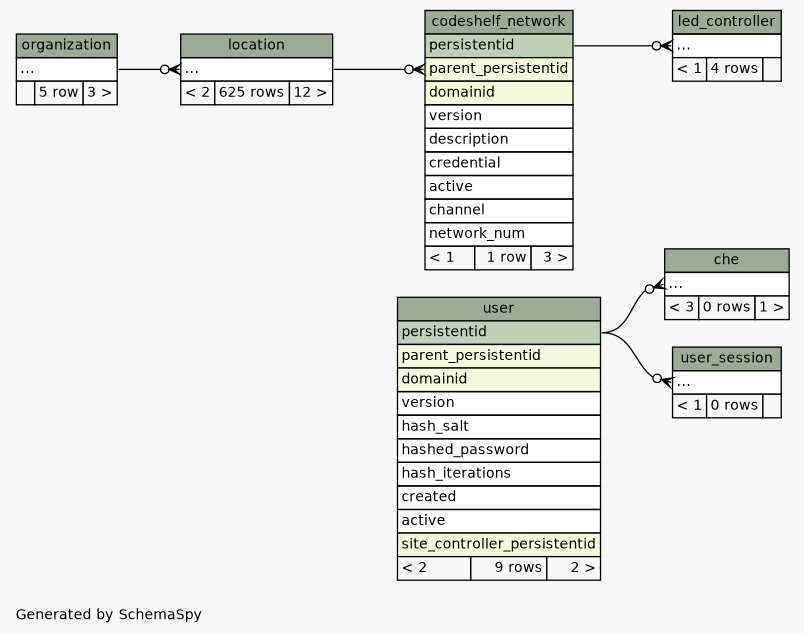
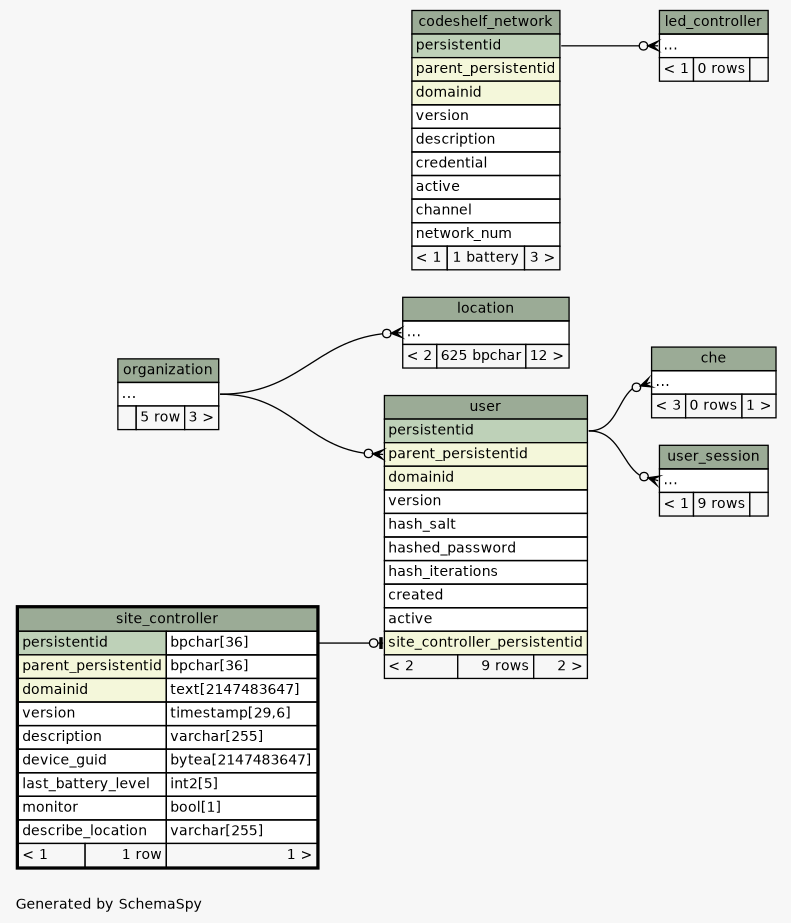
  digraph {
    bgcolor="#f7f7f7"
    fontname=Helvetica
    fontsize=11
    label="\nGenerated by SchemaSpy"
    labeljust=l
    nodesep=0.18
    rankdir=RL
    ranksep=0.46
    node [fontname=Helvetica fontsize=11 shape=plaintext]
    edge [arrowhead=none arrowsize=0.8 arrowtail=crowodot dir=back headport="persistentid:e" tailport="elipses:w"]
    n1 [label=<     <TABLE BORDER="0" CELLBORDER="1" CELLSPACING="0" BGCOLOR="#ffffff">       <TR><TD COLSPAN="3" BGCOLOR="#9bab96" ALIGN="CENTER">che</TD></TR>       <TR><TD PORT="elipses" COLSPAN="3" ALIGN="LEFT">...</TD></TR>       <TR><TD ALIGN="LEFT" BGCOLOR="#f7f7f7">&lt; 3</TD><TD ALIGN="RIGHT" BGCOLOR="#f7f7f7">0 rows</TD><TD ALIGN="RIGHT" BGCOLOR="#f7f7f7">1 &gt;</TD></TR>     </TABLE>>]
    n2 [label=<     <TABLE BORDER="0" CELLBORDER="1" CELLSPACING="0" BGCOLOR="#ffffff">       <TR><TD COLSPAN="3" BGCOLOR="#9bab96" ALIGN="CENTER">user</TD></TR>       <TR><TD PORT="persistentid" COLSPAN="3" BGCOLOR="#bed1b8" ALIGN="LEFT">persistentid</TD></TR>       <TR><TD PORT="parent_persistentid" COLSPAN="3" BGCOLOR="#f4f7da" ALIGN="LEFT">parent_persistentid</TD></TR>       <TR><TD PORT="domainid" COLSPAN="3" BGCOLOR="#f4f7da" ALIGN="LEFT">domainid</TD></TR>       <TR><TD PORT="version" COLSPAN="3" ALIGN="LEFT">version</TD></TR>       <TR><TD PORT="hash_salt" COLSPAN="3" ALIGN="LEFT">hash_salt</TD></TR>       <TR><TD PORT="hashed_password" COLSPAN="3" ALIGN="LEFT">hashed_password</TD></TR>       <TR><TD PORT="hash_iterations" COLSPAN="3" ALIGN="LEFT">hash_iterations</TD></TR>       <TR><TD PORT="created" COLSPAN="3" ALIGN="LEFT">created</TD></TR>       <TR><TD PORT="active" COLSPAN="3" ALIGN="LEFT">active</TD></TR>       <TR><TD PORT="site_controller_persistentid" COLSPAN="3" BGCOLOR="#f4f7da" ALIGN="LEFT">site_controller_persistentid</TD></TR>       <TR><TD ALIGN="LEFT" BGCOLOR="#f7f7f7">&lt; 2</TD><TD ALIGN="RIGHT" BGCOLOR="#f7f7f7">9 rows</TD><TD ALIGN="RIGHT" BGCOLOR="#f7f7f7">2 &gt;</TD></TR>     </TABLE>>]
    n3 [label=<     <TABLE BORDER="0" CELLBORDER="1" CELLSPACING="0" BGCOLOR="#ffffff">       <TR><TD COLSPAN="3" BGCOLOR="#9bab96" ALIGN="CENTER">organization</TD></TR>       <TR><TD PORT="elipses" COLSPAN="3" ALIGN="LEFT">...</TD></TR>       <TR><TD ALIGN="LEFT" BGCOLOR="#f7f7f7">  </TD><TD ALIGN="RIGHT" BGCOLOR="#f7f7f7">5 row</TD><TD ALIGN="RIGHT" BGCOLOR="#f7f7f7">3 &gt;</TD></TR>     </TABLE>>]
-   n5 [label=<     <TABLE BORDER="0" CELLBORDER="1" CELLSPACING="0" BGCOLOR="#ffffff">       <TR><TD COLSPAN="3" BGCOLOR="#9bab96" ALIGN="CENTER">codeshelf_network</TD></TR>       <TR><TD PORT="persistentid" COLSPAN="3" BGCOLOR="#bed1b8" ALIGN="LEFT">persistentid</TD></TR>       <TR><TD PORT="parent_persistentid" COLSPAN="3" BGCOLOR="#f4f7da" ALIGN="LEFT">parent_persistentid</TD></TR>       <TR><TD PORT="domainid" COLSPAN="3" BGCOLOR="#f4f7da" ALIGN="LEFT">domainid</TD></TR>       <TR><TD PORT="version" COLSPAN="3" ALIGN="LEFT">version</TD></TR>       <TR><TD PORT="description" COLSPAN="3" ALIGN="LEFT">description</TD></TR>       <TR><TD PORT="credential" COLSPAN="3" ALIGN="LEFT">credential</TD></TR>       <TR><TD PORT="active" COLSPAN="3" ALIGN="LEFT">active</TD></TR>       <TR><TD PORT="channel" COLSPAN="3" ALIGN="LEFT">channel</TD></TR>       <TR><TD PORT="network_num" COLSPAN="3" ALIGN="LEFT">network_num</TD></TR>       <TR><TD ALIGN="LEFT" BGCOLOR="#f7f7f7">&lt; 1</TD><TD ALIGN="RIGHT" BGCOLOR="#f7f7f7">1 row</TD><TD ALIGN="RIGHT" BGCOLOR="#f7f7f7">3 &gt;</TD></TR>     </TABLE>>]
-   n6 [label=<     <TABLE BORDER="0" CELLBORDER="1" CELLSPACING="0" BGCOLOR="#ffffff">       <TR><TD COLSPAN="3" BGCOLOR="#9bab96" ALIGN="CENTER">location</TD></TR>       <TR><TD PORT="elipses" COLSPAN="3" ALIGN="LEFT">...</TD></TR>       <TR><TD ALIGN="LEFT" BGCOLOR="#f7f7f7">&lt; 2</TD><TD ALIGN="RIGHT" BGCOLOR="#f7f7f7">625 rows</TD><TD ALIGN="RIGHT" BGCOLOR="#f7f7f7">12 &gt;</TD></TR>     </TABLE>>]
-   n7 [label=<     <TABLE BORDER="0" CELLBORDER="1" CELLSPACING="0" BGCOLOR="#ffffff">       <TR><TD COLSPAN="3" BGCOLOR="#9bab96" ALIGN="CENTER">led_controller</TD></TR>       <TR><TD PORT="elipses" COLSPAN="3" ALIGN="LEFT">...</TD></TR>       <TR><TD ALIGN="LEFT" BGCOLOR="#f7f7f7">&lt; 1</TD><TD ALIGN="RIGHT" BGCOLOR="#f7f7f7">4 rows</TD><TD ALIGN="RIGHT" BGCOLOR="#f7f7f7">  </TD></TR>     </TABLE>>]
-   n8 [label=<     <TABLE BORDER="0" CELLBORDER="1" CELLSPACING="0" BGCOLOR="#ffffff">       <TR><TD COLSPAN="3" BGCOLOR="#9bab96" ALIGN="CENTER">user_session</TD></TR>       <TR><TD PORT="elipses" COLSPAN="3" ALIGN="LEFT">...</TD></TR>       <TR><TD ALIGN="LEFT" BGCOLOR="#f7f7f7">&lt; 1</TD><TD ALIGN="RIGHT" BGCOLOR="#f7f7f7">0 rows</TD><TD ALIGN="RIGHT" BGCOLOR="#f7f7f7">  </TD></TR>     </TABLE>>]
+   n4 [label=<     <TABLE BORDER="2" CELLBORDER="1" CELLSPACING="0" BGCOLOR="#ffffff">       <TR><TD COLSPAN="3" BGCOLOR="#9bab96" ALIGN="CENTER">site_controller</TD></TR>       <TR><TD PORT="persistentid" COLSPAN="2" BGCOLOR="#bed1b8" ALIGN="LEFT">persistentid</TD><TD PORT="persistentid.type" ALIGN="LEFT">bpchar[36]</TD></TR>       <TR><TD PORT="parent_persistentid" COLSPAN="2" BGCOLOR="#f4f7da" ALIGN="LEFT">parent_persistentid</TD><TD PORT="parent_persistentid.type" ALIGN="LEFT">bpchar[36]</TD></TR>       <TR><TD PORT="domainid" COLSPAN="2" BGCOLOR="#f4f7da" ALIGN="LEFT">domainid</TD><TD PORT="domainid.type" ALIGN="LEFT">text[2147483647]</TD></TR>       <TR><TD PORT="version" COLSPAN="2" ALIGN="LEFT">version</TD><TD PORT="version.type" ALIGN="LEFT">timestamp[29,6]</TD></TR>       <TR><TD PORT="description" COLSPAN="2" ALIGN="LEFT">description</TD><TD PORT="description.type" ALIGN="LEFT">varchar[255]</TD></TR>       <TR><TD PORT="device_guid" COLSPAN="2" ALIGN="LEFT">device_guid</TD><TD PORT="device_guid.type" ALIGN="LEFT">bytea[2147483647]</TD></TR>       <TR><TD PORT="last_battery_level" COLSPAN="2" ALIGN="LEFT">last_battery_level</TD><TD PORT="last_battery_level.type" ALIGN="LEFT">int2[5]</TD></TR>       <TR><TD PORT="monitor" COLSPAN="2" ALIGN="LEFT">monitor</TD><TD PORT="monitor.type" ALIGN="LEFT">bool[1]</TD></TR>       <TR><TD PORT="describe_location" COLSPAN="2" ALIGN="LEFT">describe_location</TD><TD PORT="describe_location.type" ALIGN="LEFT">varchar[255]</TD></TR>       <TR><TD ALIGN="LEFT" BGCOLOR="#f7f7f7">&lt; 1</TD><TD ALIGN="RIGHT" BGCOLOR="#f7f7f7">1 row</TD><TD ALIGN="RIGHT" BGCOLOR="#f7f7f7">1 &gt;</TD></TR>     </TABLE>>]
+   n5 [label=<     <TABLE BORDER="0" CELLBORDER="1" CELLSPACING="0" BGCOLOR="#ffffff">       <TR><TD COLSPAN="3" BGCOLOR="#9bab96" ALIGN="CENTER">codeshelf_network</TD></TR>       <TR><TD PORT="persistentid" COLSPAN="3" BGCOLOR="#bed1b8" ALIGN="LEFT">persistentid</TD></TR>       <TR><TD PORT="parent_persistentid" COLSPAN="3" BGCOLOR="#f4f7da" ALIGN="LEFT">parent_persistentid</TD></TR>       <TR><TD PORT="domainid" COLSPAN="3" BGCOLOR="#f4f7da" ALIGN="LEFT">domainid</TD></TR>       <TR><TD PORT="version" COLSPAN="3" ALIGN="LEFT">version</TD></TR>       <TR><TD PORT="description" COLSPAN="3" ALIGN="LEFT">description</TD></TR>       <TR><TD PORT="credential" COLSPAN="3" ALIGN="LEFT">credential</TD></TR>       <TR><TD PORT="active" COLSPAN="3" ALIGN="LEFT">active</TD></TR>       <TR><TD PORT="channel" COLSPAN="3" ALIGN="LEFT">channel</TD></TR>       <TR><TD PORT="network_num" COLSPAN="3" ALIGN="LEFT">network_num</TD></TR>       <TR><TD ALIGN="LEFT" BGCOLOR="#f7f7f7">&lt; 1</TD><TD ALIGN="RIGHT" BGCOLOR="#f7f7f7">1 battery</TD><TD ALIGN="RIGHT" BGCOLOR="#f7f7f7">3 &gt;</TD></TR>     </TABLE>>]
+   n6 [label=<     <TABLE BORDER="0" CELLBORDER="1" CELLSPACING="0" BGCOLOR="#ffffff">       <TR><TD COLSPAN="3" BGCOLOR="#9bab96" ALIGN="CENTER">location</TD></TR>       <TR><TD PORT="elipses" COLSPAN="3" ALIGN="LEFT">...</TD></TR>       <TR><TD ALIGN="LEFT" BGCOLOR="#f7f7f7">&lt; 2</TD><TD ALIGN="RIGHT" BGCOLOR="#f7f7f7">625 bpchar</TD><TD ALIGN="RIGHT" BGCOLOR="#f7f7f7">12 &gt;</TD></TR>     </TABLE>>]
+   n7 [label=<     <TABLE BORDER="0" CELLBORDER="1" CELLSPACING="0" BGCOLOR="#ffffff">       <TR><TD COLSPAN="3" BGCOLOR="#9bab96" ALIGN="CENTER">led_controller</TD></TR>       <TR><TD PORT="elipses" COLSPAN="3" ALIGN="LEFT">...</TD></TR>       <TR><TD ALIGN="LEFT" BGCOLOR="#f7f7f7">&lt; 1</TD><TD ALIGN="RIGHT" BGCOLOR="#f7f7f7">0 rows</TD><TD ALIGN="RIGHT" BGCOLOR="#f7f7f7">  </TD></TR>     </TABLE>>]
+   n8 [label=<     <TABLE BORDER="0" CELLBORDER="1" CELLSPACING="0" BGCOLOR="#ffffff">       <TR><TD COLSPAN="3" BGCOLOR="#9bab96" ALIGN="CENTER">user_session</TD></TR>       <TR><TD PORT="elipses" COLSPAN="3" ALIGN="LEFT">...</TD></TR>       <TR><TD ALIGN="LEFT" BGCOLOR="#f7f7f7">&lt; 1</TD><TD ALIGN="RIGHT" BGCOLOR="#f7f7f7">9 rows</TD><TD ALIGN="RIGHT" BGCOLOR="#f7f7f7">  </TD></TR>     </TABLE>>]
    n1 -> n2
-   n5 -> n6 [headport="elipses:e" tailport="parent_persistentid:w"]
+   n2 -> n3 [headport="elipses:e" tailport="parent_persistentid:w"]
+   n2 -> n4 [arrowtail=teeodot headport="persistentid.type:e" tailport="site_controller_persistentid:w"]
    n6 -> n3 [headport="elipses:e"]
    n7 -> n5
    n8 -> n2
  }
